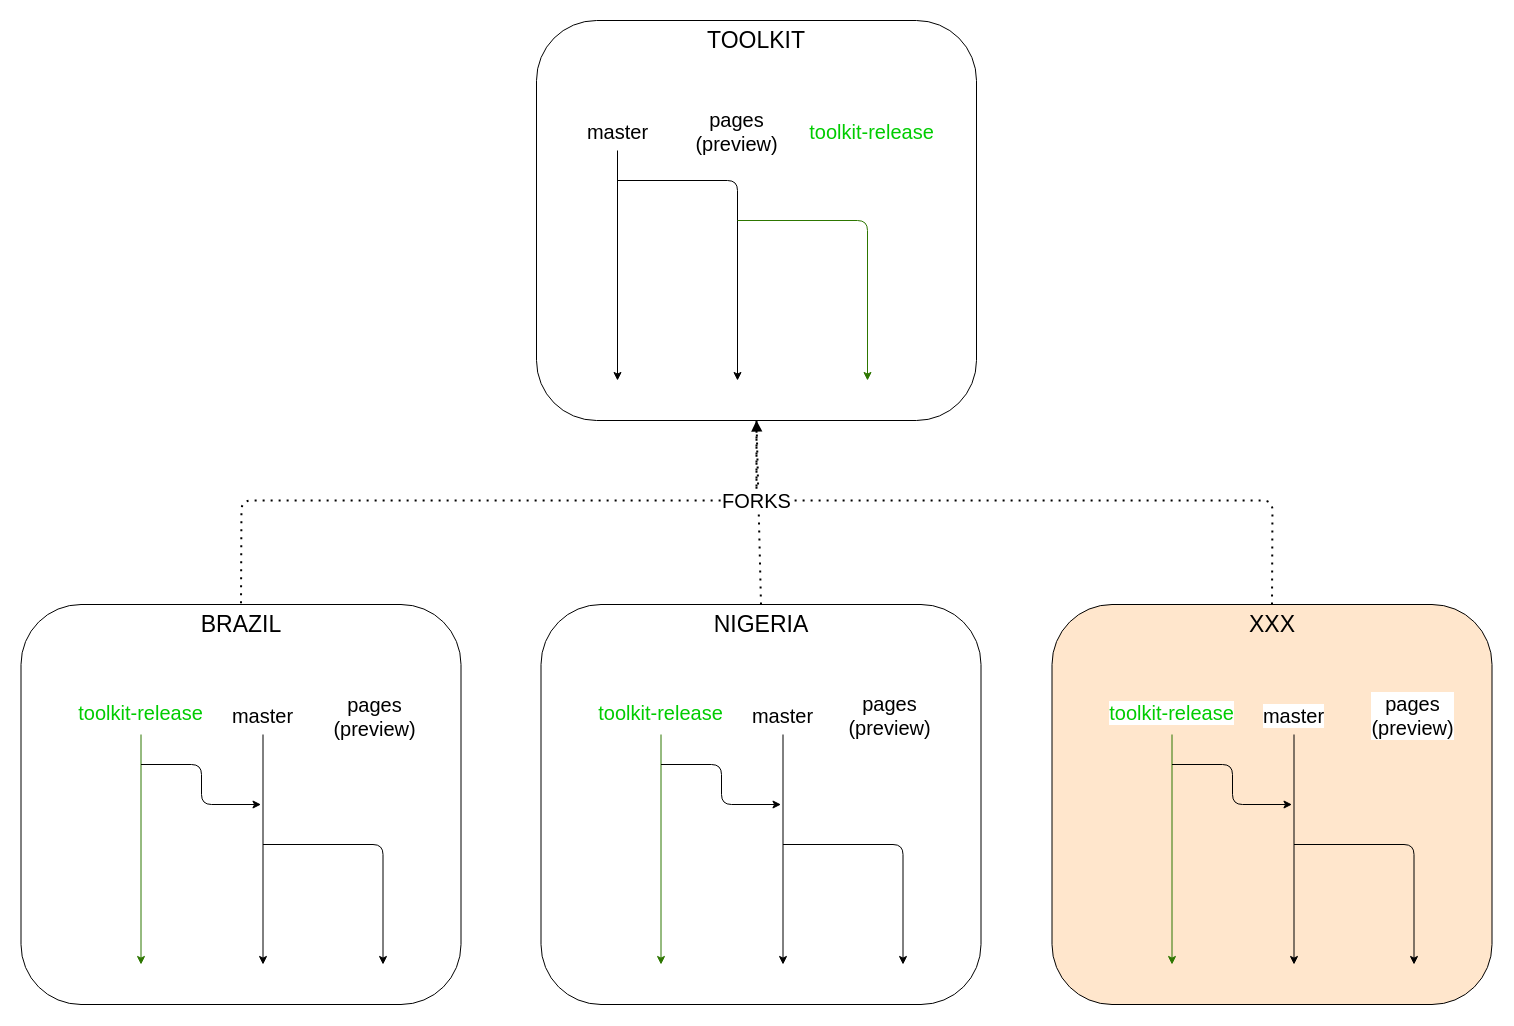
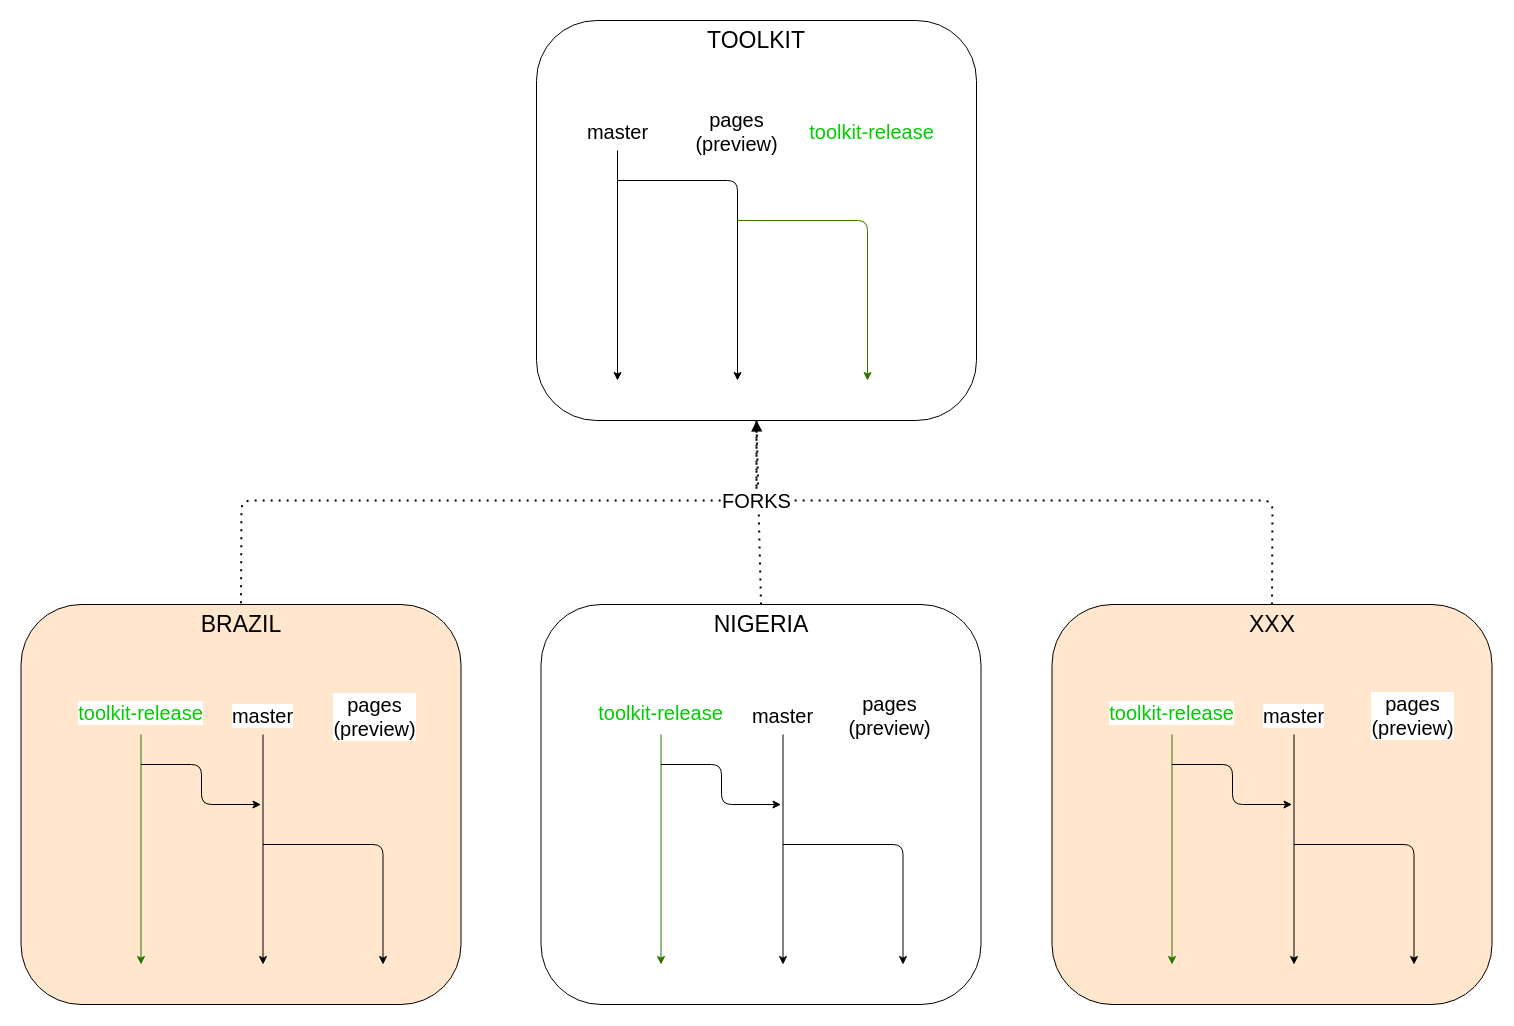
  <mxCell id="0" />
  <mxCell id="1" parent="0" />
  <mxCell id="2" value="TOOLKIT" style="rounded=1;whiteSpace=wrap;html=1;fontSize=23;verticalAlign=top;" vertex="1" parent="1"><mxGeometry x="536" width="440" height="400" as="geometry" y="20" /></mxCell>
  <mxCell id="3" value="" style="endArrow=classic;html=1;fontSize=23;" edge="1" parent="1"><mxGeometry width="50" height="50" relative="1" as="geometry"><mxPoint x="617" y="150" as="sourcePoint" /><mxPoint x="617" y="380" as="targetPoint" /></mxGeometry></mxCell>
  <mxCell id="4" value="master" style="edgeLabel;html=1;align=center;verticalAlign=middle;resizable=0;points=[];fontSize=20;" vertex="1" connectable="0" parent="3"><mxGeometry x="0.683" y="-1" relative="1" as="geometry"><mxPoint y="-214" as="offset" /></mxGeometry></mxCell>
  <mxCell id="5" value="" style="edgeStyle=elbowEdgeStyle;elbow=vertical;endArrow=classic;html=1;fontSize=23;" edge="1" parent="1"><mxGeometry width="50" height="50" relative="1" as="geometry"><mxPoint x="617" y="180" as="sourcePoint" /><mxPoint x="737" y="380" as="targetPoint" /><Array as="points"><mxPoint x="697" y="180" /></Array></mxGeometry></mxCell>
  <mxCell id="6" value="pages&lt;br&gt;(preview)" style="edgeLabel;html=1;align=center;verticalAlign=middle;resizable=0;points=[];fontSize=20;" vertex="1" connectable="0" parent="1"><mxGeometry x="742" y="130" as="geometry"><mxPoint x="-7" as="offset" /></mxGeometry></mxCell>
  <mxCell id="7" value="" style="edgeStyle=elbowEdgeStyle;elbow=vertical;endArrow=classic;html=1;fontSize=23;fillColor=#60a917;strokeColor=#2D7600;" edge="1" parent="1"><mxGeometry width="50" height="50" relative="1" as="geometry"><mxPoint x="737" y="220" as="sourcePoint" /><mxPoint x="867" y="380" as="targetPoint" /><Array as="points"><mxPoint x="807" y="220" /></Array></mxGeometry></mxCell>
  <mxCell id="8" value="toolkit-release" style="edgeLabel;html=1;align=center;verticalAlign=middle;resizable=0;points=[];fontSize=20;fontColor=#00CC00;" vertex="1" connectable="0" parent="1"><mxGeometry x="877" y="130" as="geometry"><mxPoint x="-7" as="offset" /></mxGeometry></mxCell>
- <mxCell id="9" value="BRAZIL" style="rounded=1;whiteSpace=wrap;html=1;fontSize=23;verticalAlign=top;" vertex="1" parent="1"><mxGeometry x="20.5" y="604" width="440" height="400" as="geometry" /></mxCell>
+ <mxCell id="9" value="BRAZIL" style="rounded=1;whiteSpace=wrap;html=1;fontSize=23;verticalAlign=top;fillColor=#ffe6cc;" vertex="1" parent="1"><mxGeometry x="20.5" y="604" width="440" height="400" as="geometry" /></mxCell>
  <mxCell id="10" value="" style="endArrow=classic;html=1;fontSize=23;" edge="1" parent="1"><mxGeometry width="50" height="50" relative="1" as="geometry"><mxPoint x="262.5" y="734" as="sourcePoint" /><mxPoint x="262.5" y="964" as="targetPoint" /></mxGeometry></mxCell>
  <mxCell id="11" value="master" style="edgeLabel;html=1;align=center;verticalAlign=middle;resizable=0;points=[];fontSize=20;" vertex="1" connectable="0" parent="10"><mxGeometry x="0.683" y="-1" relative="1" as="geometry"><mxPoint y="-214" as="offset" /></mxGeometry></mxCell>
  <mxCell id="12" value="" style="edgeStyle=elbowEdgeStyle;elbow=vertical;endArrow=classic;html=1;fontSize=23;" edge="1" parent="1"><mxGeometry width="50" height="50" relative="1" as="geometry"><mxPoint x="262.5" y="844" as="sourcePoint" /><mxPoint x="382.5" y="964" as="targetPoint" /><Array as="points"><mxPoint x="320.5" y="844" /></Array></mxGeometry></mxCell>
  <mxCell id="13" value="pages&lt;br&gt;(preview)" style="edgeLabel;html=1;align=center;verticalAlign=middle;resizable=0;points=[];fontSize=20;" vertex="1" connectable="0" parent="1"><mxGeometry x="387.5" y="714" as="geometry"><mxPoint x="-14" y="1" as="offset" /></mxGeometry></mxCell>
  <mxCell id="14" value="toolkit-release" style="edgeLabel;html=1;align=center;verticalAlign=middle;resizable=0;points=[];fontSize=20;fontColor=#00CC00;" vertex="1" connectable="0" parent="1"><mxGeometry x="140.5" y="714" as="geometry"><mxPoint x="-1" y="-3" as="offset" /></mxGeometry></mxCell>
  <mxCell id="15" value="" style="endArrow=classic;html=1;fontSize=20;fillColor=#60a917;strokeColor=#2D7600;" edge="1" parent="1"><mxGeometry width="50" height="50" relative="1" as="geometry"><mxPoint x="140.5" y="734" as="sourcePoint" /><mxPoint x="140.5" y="964" as="targetPoint" /></mxGeometry></mxCell>
  <mxCell id="16" value="" style="edgeStyle=elbowEdgeStyle;elbow=horizontal;endArrow=classic;html=1;fontSize=20;" edge="1" parent="1"><mxGeometry width="50" height="50" relative="1" as="geometry"><mxPoint x="140.5" y="764" as="sourcePoint" /><mxPoint x="260.5" y="804" as="targetPoint" /></mxGeometry></mxCell>
  <mxCell id="17" value="NIGERIA" style="rounded=1;whiteSpace=wrap;html=1;fontSize=23;verticalAlign=top;" vertex="1" parent="1"><mxGeometry x="540.5" y="604" width="440" height="400" as="geometry" /></mxCell>
  <mxCell id="18" value="" style="endArrow=classic;html=1;fontSize=23;" edge="1" parent="1"><mxGeometry width="50" height="50" relative="1" as="geometry"><mxPoint x="782.5" y="734" as="sourcePoint" /><mxPoint x="782.5" y="964" as="targetPoint" /></mxGeometry></mxCell>
  <mxCell id="19" value="master" style="edgeLabel;html=1;align=center;verticalAlign=middle;resizable=0;points=[];fontSize=20;" vertex="1" connectable="0" parent="18"><mxGeometry x="0.683" y="-1" relative="1" as="geometry"><mxPoint y="-214" as="offset" /></mxGeometry></mxCell>
  <mxCell id="20" value="" style="edgeStyle=elbowEdgeStyle;elbow=vertical;endArrow=classic;html=1;fontSize=23;" edge="1" parent="1"><mxGeometry width="50" height="50" relative="1" as="geometry"><mxPoint x="782.5" y="844" as="sourcePoint" /><mxPoint x="902.5" y="964" as="targetPoint" /><Array as="points"><mxPoint x="840.5" y="844" /></Array></mxGeometry></mxCell>
  <mxCell id="21" value="pages&lt;br&gt;(preview)" style="edgeLabel;html=1;align=center;verticalAlign=middle;resizable=0;points=[];fontSize=20;" vertex="1" connectable="0" parent="1"><mxGeometry x="907.5" y="714" as="geometry"><mxPoint x="-19" as="offset" /></mxGeometry></mxCell>
  <mxCell id="22" value="toolkit-release" style="edgeLabel;html=1;align=center;verticalAlign=middle;resizable=0;points=[];fontSize=20;fontColor=#00CC00;" vertex="1" connectable="0" parent="1"><mxGeometry x="660.5" y="714" as="geometry"><mxPoint x="-1" y="-3" as="offset" /></mxGeometry></mxCell>
  <mxCell id="23" value="" style="endArrow=classic;html=1;fontSize=20;fontColor=#006600;fillColor=#60a917;strokeColor=#2D7600;" edge="1" parent="1"><mxGeometry width="50" height="50" relative="1" as="geometry"><mxPoint x="660.5" y="734" as="sourcePoint" /><mxPoint x="660.5" y="964" as="targetPoint" /></mxGeometry></mxCell>
  <mxCell id="24" value="" style="edgeStyle=elbowEdgeStyle;elbow=horizontal;endArrow=classic;html=1;fontSize=20;" edge="1" parent="1"><mxGeometry width="50" height="50" relative="1" as="geometry"><mxPoint x="660.5" y="764" as="sourcePoint" /><mxPoint x="780.5" y="804" as="targetPoint" /></mxGeometry></mxCell>
  <mxCell id="25" value="XXX" style="rounded=1;whiteSpace=wrap;html=1;fontSize=23;verticalAlign=top;fillColor=#ffe6cc;" vertex="1" parent="1"><mxGeometry x="1051.5" y="604" width="440" height="400" as="geometry" /></mxCell>
  <mxCell id="26" value="" style="endArrow=classic;html=1;fontSize=23;" edge="1" parent="1"><mxGeometry width="50" height="50" relative="1" as="geometry"><mxPoint x="1293.5" y="734" as="sourcePoint" /><mxPoint x="1293.5" y="964" as="targetPoint" /></mxGeometry></mxCell>
  <mxCell id="27" value="master" style="edgeLabel;html=1;align=center;verticalAlign=middle;resizable=0;points=[];fontSize=20;" vertex="1" connectable="0" parent="26"><mxGeometry x="0.683" y="-1" relative="1" as="geometry"><mxPoint y="-214" as="offset" /></mxGeometry></mxCell>
  <mxCell id="28" value="" style="edgeStyle=elbowEdgeStyle;elbow=vertical;endArrow=classic;html=1;fontSize=23;" edge="1" parent="1"><mxGeometry width="50" height="50" relative="1" as="geometry"><mxPoint x="1293.5" y="844" as="sourcePoint" /><mxPoint x="1413.5" y="964" as="targetPoint" /><Array as="points"><mxPoint x="1351.5" y="844" /></Array></mxGeometry></mxCell>
  <mxCell id="29" value="pages&lt;br&gt;(preview)" style="edgeLabel;html=1;align=center;verticalAlign=middle;resizable=0;points=[];fontSize=20;" vertex="1" connectable="0" parent="1"><mxGeometry x="1418.5" y="714" as="geometry"><mxPoint x="-7" as="offset" /></mxGeometry></mxCell>
  <mxCell id="30" value="toolkit-release" style="edgeLabel;html=1;align=center;verticalAlign=middle;resizable=0;points=[];fontSize=20;fontColor=#00CC00;" vertex="1" connectable="0" parent="1"><mxGeometry x="1171.5" y="714" as="geometry"><mxPoint x="-1" y="-3" as="offset" /></mxGeometry></mxCell>
  <mxCell id="31" value="" style="endArrow=classic;html=1;fontSize=20;fillColor=#60a917;strokeColor=#2D7600;" edge="1" parent="1"><mxGeometry width="50" height="50" relative="1" as="geometry"><mxPoint x="1171.5" y="734" as="sourcePoint" /><mxPoint x="1171.5" y="964" as="targetPoint" /></mxGeometry></mxCell>
  <mxCell id="32" value="" style="edgeStyle=elbowEdgeStyle;elbow=horizontal;endArrow=classic;html=1;fontSize=20;" edge="1" parent="1"><mxGeometry width="50" height="50" relative="1" as="geometry"><mxPoint x="1171.5" y="764" as="sourcePoint" /><mxPoint x="1291.5" y="804" as="targetPoint" /></mxGeometry></mxCell>
  <mxCell id="33" value="" style="endArrow=none;dashed=1;html=1;dashPattern=1 3;strokeWidth=2;fontSize=20;fontColor=#00CC00;entryX=0.5;entryY=0;entryDx=0;entryDy=0;exitX=0.5;exitY=1;exitDx=0;exitDy=0;" edge="1" parent="1" source="2" target="9"><mxGeometry width="50" height="50" relative="1" as="geometry"><mxPoint x="226" y="280" as="sourcePoint" /><mxPoint x="836" y="320" as="targetPoint" /><Array as="points"><mxPoint x="756" y="500" /><mxPoint x="241" y="500" /></Array></mxGeometry></mxCell>
  <mxCell id="34" value="" style="endArrow=block;dashed=1;html=1;dashPattern=1 3;strokeWidth=2;fontSize=20;fontColor=#00CC00;entryX=0.5;entryY=1;entryDx=0;entryDy=0;exitX=0.5;exitY=0;exitDx=0;exitDy=0;" edge="1" parent="1" source="17" target="2"><mxGeometry width="50" height="50" relative="1" as="geometry"><mxPoint x="786" y="750" as="sourcePoint" /><mxPoint x="836" y="700" as="targetPoint" /></mxGeometry></mxCell>
  <mxCell id="35" value="&lt;font color=&quot;#000000&quot;&gt;FORKS&lt;/font&gt;" style="endArrow=none;dashed=1;html=1;dashPattern=1 3;strokeWidth=2;fontSize=20;fontColor=#00CC00;entryX=0.5;entryY=1;entryDx=0;entryDy=0;exitX=0.5;exitY=0;exitDx=0;exitDy=0;" edge="1" parent="1" source="25" target="2"><mxGeometry x="0.771" width="50" height="50" relative="1" as="geometry"><mxPoint x="786" y="750" as="sourcePoint" /><mxPoint x="836" y="700" as="targetPoint" /><Array as="points"><mxPoint x="1272" y="500" /><mxPoint x="756" y="500" /></Array><mxPoint as="offset" /></mxGeometry></mxCell>
